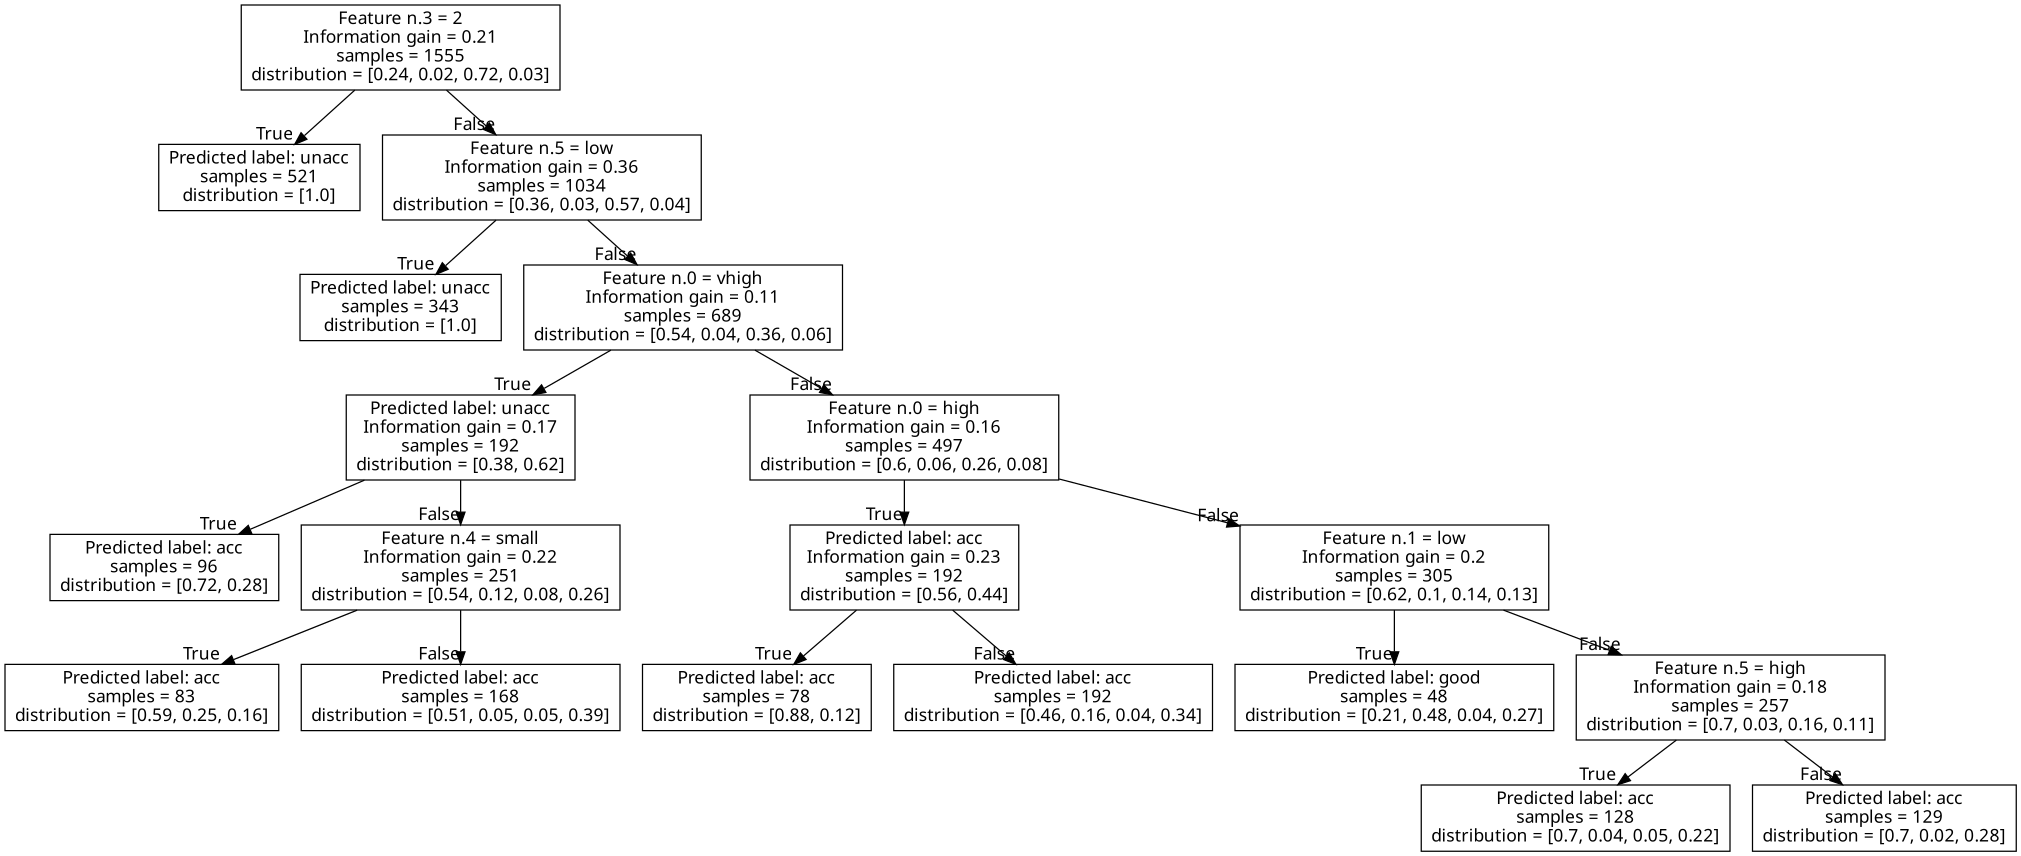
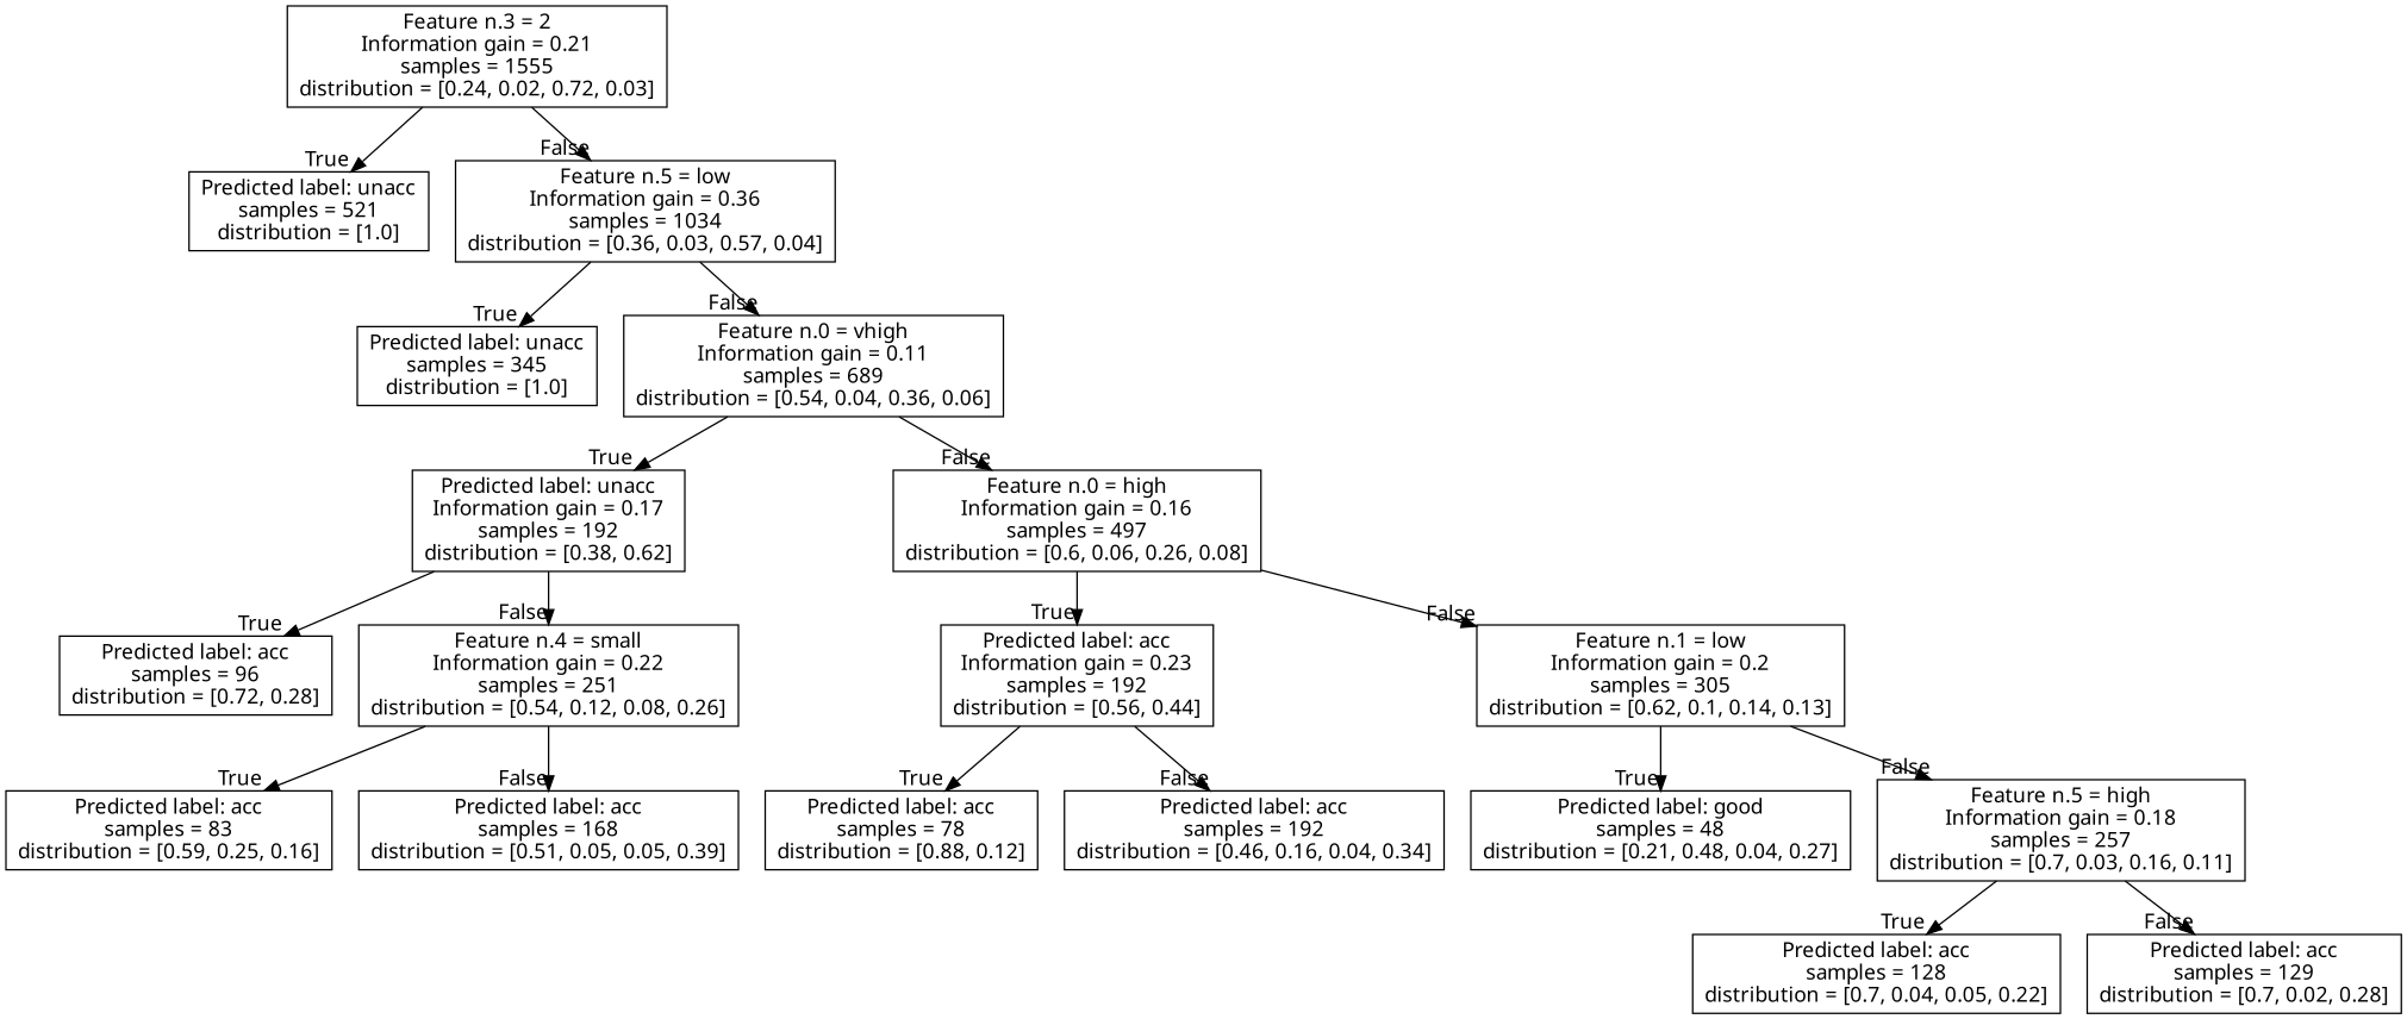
  digraph {
    fontname="Noto Sans"
    node [fontname="Noto Sans" shape=box]
    edge [fontname="Noto Sans" headlabel=True labelangle=45 labeldistance=2.5]
    n1 [label="Feature n.3 = 2\nInformation gain = 0.21\nsamples = 1555\ndistribution = [0.24, 0.02, 0.72, 0.03]"]
    n2 [label="Predicted label: unacc\nsamples = 521\ndistribution = [1.0]"]
    n3 [label="Feature n.5 = low\nInformation gain = 0.36\nsamples = 1034\ndistribution = [0.36, 0.03, 0.57, 0.04]"]
-   n4 [label="Predicted label: unacc\nsamples = 343\ndistribution = [1.0]"]
+   n4 [label="Predicted label: unacc\nsamples = 345\ndistribution = [1.0]"]
    n5 [label="Feature n.0 = vhigh\nInformation gain = 0.11\nsamples = 689\ndistribution = [0.54, 0.04, 0.36, 0.06]"]
    n6 [label="Predicted label: unacc\nInformation gain = 0.17\nsamples = 192\ndistribution = [0.38, 0.62]"]
    n7 [label="Feature n.0 = high\nInformation gain = 0.16\nsamples = 497\ndistribution = [0.6, 0.06, 0.26, 0.08]"]
    n8 [label="Predicted label: acc\nsamples = 96\ndistribution = [0.72, 0.28]"]
    n9 [label="Feature n.4 = small\nInformation gain = 0.22\nsamples = 251\ndistribution = [0.54, 0.12, 0.08, 0.26]"]
    n10 [label="Predicted label: acc\nsamples = 83\ndistribution = [0.59, 0.25, 0.16]"]
    n11 [label="Predicted label: acc\nsamples = 168\ndistribution = [0.51, 0.05, 0.05, 0.39]"]
    n12 [label="Predicted label: acc\nInformation gain = 0.23\nsamples = 192\ndistribution = [0.56, 0.44]"]
    n13 [label="Feature n.1 = low\nInformation gain = 0.2\nsamples = 305\ndistribution = [0.62, 0.1, 0.14, 0.13]"]
    n14 [label="Predicted label: acc\nsamples = 78\ndistribution = [0.88, 0.12]"]
    n15 [label="Predicted label: acc\nsamples = 192\ndistribution = [0.46, 0.16, 0.04, 0.34]"]
    n16 [label="Predicted label: good\nsamples = 48\ndistribution = [0.21, 0.48, 0.04, 0.27]"]
    n17 [label="Feature n.5 = high\nInformation gain = 0.18\nsamples = 257\ndistribution = [0.7, 0.03, 0.16, 0.11]"]
    n18 [label="Predicted label: acc\nsamples = 128\ndistribution = [0.7, 0.04, 0.05, 0.22]"]
    n19 [label="Predicted label: acc\nsamples = 129\ndistribution = [0.7, 0.02, 0.28]"]
    n1 -> n2
    n1 -> n3 [headlabel=False]
    n3 -> n4
    n3 -> n5 [headlabel=False]
    n5 -> n6
    n5 -> n7 [headlabel=False]
    n6 -> n8
    n6 -> n9 [headlabel=False]
    n7 -> n12
    n7 -> n13 [headlabel=False]
    n9 -> n10
    n9 -> n11 [headlabel=False]
    n12 -> n14
    n12 -> n15 [headlabel=False]
    n13 -> n16
    n13 -> n17 [headlabel=False]
    n17 -> n18
    n17 -> n19 [headlabel=False]
  }
